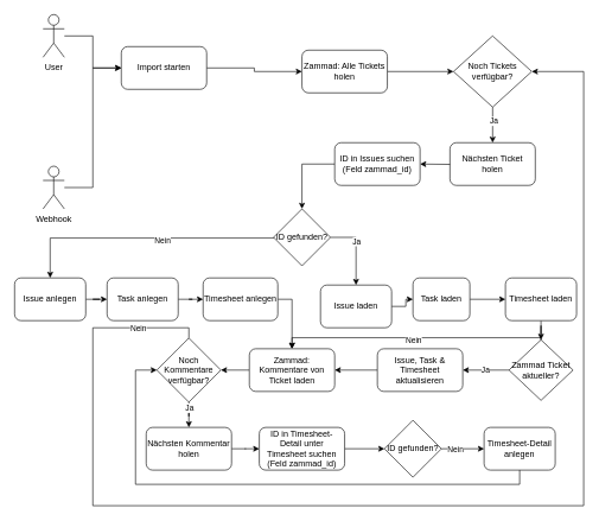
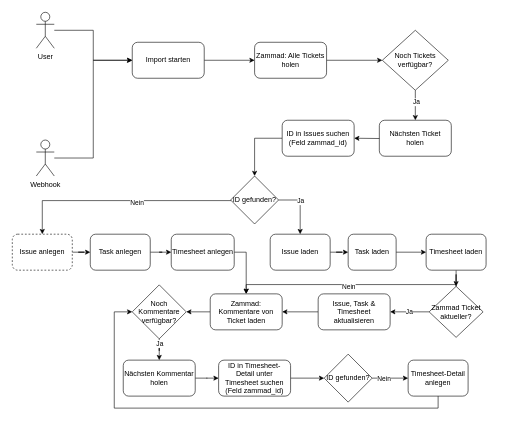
  <mxCell id="0" />
  <mxCell id="1" parent="0" />
  <mxCell id="2" style="edgeStyle=orthogonalEdgeStyle;rounded=0;orthogonalLoop=1;jettySize=auto;html=1;" edge="1" parent="1" source="3" target="5"><mxGeometry relative="1" as="geometry" /></mxCell>
  <mxCell id="3" value="User" style="shape=umlActor;verticalLabelPosition=bottom;verticalAlign=top;html=1;outlineConnect=0;" vertex="1" parent="1"><mxGeometry x="60" y="20" width="30" height="60" as="geometry" /></mxCell>
  <mxCell id="4" style="edgeStyle=orthogonalEdgeStyle;rounded=0;orthogonalLoop=1;jettySize=auto;html=1;" edge="1" parent="1" source="5" target="7"><mxGeometry relative="1" as="geometry" /></mxCell>
- <mxCell id="5" value="Import starten" style="rounded=1;whiteSpace=wrap;html=1;" vertex="1" parent="1"><mxGeometry x="170" y="65" width="120" height="60" as="geometry" /></mxCell>
+ <mxCell id="5" value="Import starten" style="rounded=1;whiteSpace=wrap;html=1;" vertex="1" parent="1"><mxGeometry x="220" y="70" width="120" height="60" as="geometry" /></mxCell>
  <mxCell id="6" style="edgeStyle=orthogonalEdgeStyle;rounded=0;orthogonalLoop=1;jettySize=auto;html=1;" edge="1" parent="1" source="7" target="10"><mxGeometry relative="1" as="geometry" /></mxCell>
  <mxCell id="7" value="Zammad: Alle Tickets holen" style="rounded=1;whiteSpace=wrap;html=1;" vertex="1" parent="1"><mxGeometry x="424" y="70" width="120" height="60" as="geometry" /></mxCell>
  <mxCell id="8" style="edgeStyle=orthogonalEdgeStyle;rounded=0;orthogonalLoop=1;jettySize=auto;html=1;entryX=0.5;entryY=0;entryDx=0;entryDy=0;" edge="1" parent="1" source="10" target="12"><mxGeometry relative="1" as="geometry" /></mxCell>
  <mxCell id="9" value="Ja" style="edgeLabel;html=1;align=center;verticalAlign=middle;resizable=0;points=[];" vertex="1" connectable="0" parent="8"><mxGeometry x="-0.24" y="1" relative="1" as="geometry"><mxPoint as="offset" /></mxGeometry></mxCell>
  <mxCell id="10" value="Noch Tickets verfügbar?" style="rhombus;whiteSpace=wrap;html=1;" vertex="1" parent="1"><mxGeometry x="637" y="50" width="110" height="100" as="geometry" /></mxCell>
  <mxCell id="11" style="edgeStyle=orthogonalEdgeStyle;rounded=0;orthogonalLoop=1;jettySize=auto;html=1;entryX=1;entryY=0.5;entryDx=0;entryDy=0;exitX=0;exitY=0.5;exitDx=0;exitDy=0;" edge="1" parent="1" target="14"><mxGeometry relative="1" as="geometry"><mxPoint x="681" y="230" as="sourcePoint" /></mxGeometry></mxCell>
  <mxCell id="12" value="Nächsten Ticket holen" style="rounded=1;whiteSpace=wrap;html=1;" vertex="1" parent="1"><mxGeometry x="632" y="200" width="120" height="60" as="geometry" /></mxCell>
  <mxCell id="13" style="edgeStyle=orthogonalEdgeStyle;rounded=0;orthogonalLoop=1;jettySize=auto;html=1;" edge="1" parent="1" source="14" target="19"><mxGeometry relative="1" as="geometry"><Array as="points"><mxPoint x="424" y="230" /></Array></mxGeometry></mxCell>
  <mxCell id="14" value="ID in Issues suchen (Feld zammad_id)" style="rounded=1;whiteSpace=wrap;html=1;" vertex="1" parent="1"><mxGeometry x="470" y="200" width="120" height="60" as="geometry" /></mxCell>
  <mxCell id="15" style="edgeStyle=orthogonalEdgeStyle;rounded=0;orthogonalLoop=1;jettySize=auto;html=1;entryX=0.5;entryY=0;entryDx=0;entryDy=0;" edge="1" parent="1" source="19" target="21"><mxGeometry relative="1" as="geometry"><Array as="points"><mxPoint x="70" y="334" /></Array></mxGeometry></mxCell>
  <mxCell id="16" value="Nein" style="edgeLabel;html=1;align=center;verticalAlign=middle;resizable=0;points=[];" vertex="1" connectable="0" parent="15"><mxGeometry x="-0.147" y="2" relative="1" as="geometry"><mxPoint as="offset" /></mxGeometry></mxCell>
  <mxCell id="17" style="edgeStyle=orthogonalEdgeStyle;rounded=0;orthogonalLoop=1;jettySize=auto;html=1;entryX=0.5;entryY=0;entryDx=0;entryDy=0;" edge="1" parent="1" source="19" target="23"><mxGeometry relative="1" as="geometry"><Array as="points"><mxPoint x="500" y="333" /></Array></mxGeometry></mxCell>
  <mxCell id="18" value="Ja" style="edgeLabel;html=1;align=center;verticalAlign=middle;resizable=0;points=[];" vertex="1" connectable="0" parent="17"><mxGeometry x="-0.204" relative="1" as="geometry"><mxPoint as="offset" /></mxGeometry></mxCell>
  <mxCell id="19" value="ID gefunden?" style="rhombus;whiteSpace=wrap;html=1;" vertex="1" parent="1"><mxGeometry x="384" y="293" width="80" height="80" as="geometry" /></mxCell>
  <mxCell id="20" style="edgeStyle=orthogonalEdgeStyle;rounded=0;orthogonalLoop=1;jettySize=auto;html=1;entryX=0;entryY=0.5;entryDx=0;entryDy=0;" edge="1" parent="1" source="21" target="25"><mxGeometry relative="1" as="geometry" /></mxCell>
- <mxCell id="21" value="Issue anlegen" style="rounded=1;whiteSpace=wrap;html=1;" vertex="1" parent="1"><mxGeometry x="20" y="390" width="100" height="60" as="geometry" /></mxCell>
+ <mxCell id="21" value="Issue anlegen" style="rounded=1;whiteSpace=wrap;html=1;dashed=1;" vertex="1" parent="1"><mxGeometry x="20" y="390" width="100" height="60" as="geometry" /></mxCell>
  <mxCell id="22" style="edgeStyle=orthogonalEdgeStyle;rounded=0;orthogonalLoop=1;jettySize=auto;html=1;entryX=0;entryY=0.5;entryDx=0;entryDy=0;" edge="1" parent="1" source="23" target="27"><mxGeometry relative="1" as="geometry" /></mxCell>
- <mxCell id="23" value="Issue laden" style="rounded=1;whiteSpace=wrap;html=1;" vertex="1" parent="1"><mxGeometry x="450" y="400" width="100" height="60" as="geometry" /></mxCell>
+ <mxCell id="23" value="Issue laden" style="rounded=1;whiteSpace=wrap;html=1;" vertex="1" parent="1"><mxGeometry x="450" y="390" width="100" height="60" as="geometry" /></mxCell>
  <mxCell id="24" style="edgeStyle=orthogonalEdgeStyle;rounded=0;orthogonalLoop=1;jettySize=auto;html=1;entryX=0;entryY=0.5;entryDx=0;entryDy=0;" edge="1" parent="1" source="25" target="37"><mxGeometry relative="1" as="geometry" /></mxCell>
  <mxCell id="25" value="Task anlegen" style="rounded=1;whiteSpace=wrap;html=1;" vertex="1" parent="1"><mxGeometry x="150" y="390" width="100" height="60" as="geometry" /></mxCell>
  <mxCell id="26" style="edgeStyle=orthogonalEdgeStyle;rounded=0;orthogonalLoop=1;jettySize=auto;html=1;entryX=0;entryY=0.5;entryDx=0;entryDy=0;" edge="1" parent="1" source="27" target="39"><mxGeometry relative="1" as="geometry" /></mxCell>
  <mxCell id="27" value="Task laden" style="rounded=1;whiteSpace=wrap;html=1;" vertex="1" parent="1"><mxGeometry x="580" y="390" width="80" height="60" as="geometry" /></mxCell>
  <mxCell id="28" value="Ja" style="edgeStyle=orthogonalEdgeStyle;rounded=0;orthogonalLoop=1;jettySize=auto;html=1;entryX=1;entryY=0.5;entryDx=0;entryDy=0;" edge="1" parent="1" source="31" target="33"><mxGeometry relative="1" as="geometry" /></mxCell>
  <mxCell id="29" style="edgeStyle=orthogonalEdgeStyle;rounded=0;orthogonalLoop=1;jettySize=auto;html=1;entryX=0.5;entryY=0;entryDx=0;entryDy=0;" edge="1" parent="1" target="46"><mxGeometry relative="1" as="geometry"><mxPoint x="410" y="483.5" as="targetPoint" /><mxPoint x="760" y="480" as="sourcePoint" /><Array as="points"><mxPoint x="410" y="474" /></Array></mxGeometry></mxCell>
  <mxCell id="30" value="Nein" style="edgeLabel;html=1;align=center;verticalAlign=middle;resizable=0;points=[];" vertex="1" connectable="0" parent="29"><mxGeometry x="0.003" y="3" relative="1" as="geometry"><mxPoint as="offset" /></mxGeometry></mxCell>
  <mxCell id="31" value="Zammad Ticket aktueller?" style="rhombus;whiteSpace=wrap;html=1;" vertex="1" parent="1"><mxGeometry x="715" y="477" width="90" height="85" as="geometry" /></mxCell>
  <mxCell id="32" style="edgeStyle=orthogonalEdgeStyle;rounded=0;orthogonalLoop=1;jettySize=auto;html=1;entryX=1;entryY=0.5;entryDx=0;entryDy=0;" edge="1" parent="1" source="33" target="46"><mxGeometry relative="1" as="geometry" /></mxCell>
  <mxCell id="33" value="Issue, Task &amp;amp; Timesheet aktualisieren" style="rounded=1;whiteSpace=wrap;html=1;" vertex="1" parent="1"><mxGeometry x="530" y="489.5" width="120" height="60" as="geometry" /></mxCell>
  <mxCell id="34" style="edgeStyle=orthogonalEdgeStyle;rounded=0;orthogonalLoop=1;jettySize=auto;html=1;entryX=0;entryY=0.5;entryDx=0;entryDy=0;" edge="1" parent="1" source="35" target="5"><mxGeometry relative="1" as="geometry" /></mxCell>
  <mxCell id="35" value="Webhook" style="shape=umlActor;verticalLabelPosition=bottom;verticalAlign=top;html=1;outlineConnect=0;" vertex="1" parent="1"><mxGeometry x="60" y="233" width="30" height="60" as="geometry" /></mxCell>
  <mxCell id="36" style="edgeStyle=orthogonalEdgeStyle;rounded=0;orthogonalLoop=1;jettySize=auto;html=1;entryX=0.5;entryY=0;entryDx=0;entryDy=0;" edge="1" parent="1" source="37" target="46"><mxGeometry relative="1" as="geometry"><Array as="points"><mxPoint x="410" y="420" /></Array></mxGeometry></mxCell>
  <mxCell id="37" value="Timesheet anlegen" style="rounded=1;whiteSpace=wrap;html=1;" vertex="1" parent="1"><mxGeometry x="285" y="390" width="105" height="60" as="geometry" /></mxCell>
  <mxCell id="38" style="edgeStyle=orthogonalEdgeStyle;rounded=0;orthogonalLoop=1;jettySize=auto;html=1;entryX=0.5;entryY=0;entryDx=0;entryDy=0;" edge="1" parent="1" source="39" target="31"><mxGeometry relative="1" as="geometry" /></mxCell>
  <mxCell id="39" value="Timesheet laden" style="rounded=1;whiteSpace=wrap;html=1;" vertex="1" parent="1"><mxGeometry x="710" y="390" width="100" height="60" as="geometry" /></mxCell>
  <mxCell id="40" style="edgeStyle=orthogonalEdgeStyle;rounded=0;orthogonalLoop=1;jettySize=auto;html=1;" edge="1" parent="1" source="44" target="48"><mxGeometry relative="1" as="geometry" /></mxCell>
  <mxCell id="41" value="Ja" style="edgeLabel;html=1;align=center;verticalAlign=middle;resizable=0;points=[];" vertex="1" connectable="0" parent="40"><mxGeometry x="-0.647" relative="1" as="geometry"><mxPoint as="offset" /></mxGeometry></mxCell>
- <mxCell id="42" style="edgeStyle=orthogonalEdgeStyle;rounded=0;orthogonalLoop=1;jettySize=auto;html=1;entryX=1;entryY=0.5;entryDx=0;entryDy=0;" edge="1" parent="1" source="44" target="10"><mxGeometry relative="1" as="geometry"><Array as="points"><mxPoint x="265" y="460" /><mxPoint x="130" y="460" /><mxPoint x="130" y="710" /><mxPoint x="820" y="710" /><mxPoint x="820" y="100" /></Array></mxGeometry></mxCell>
- <mxCell id="43" value="Nein" style="edgeLabel;html=1;align=center;verticalAlign=middle;resizable=0;points=[];" vertex="1" connectable="0" parent="42"><mxGeometry x="-0.903" y="1" relative="1" as="geometry"><mxPoint as="offset" /></mxGeometry></mxCell>
  <mxCell id="44" value="Noch Kommentare verfügbar?" style="rhombus;whiteSpace=wrap;html=1;" vertex="1" parent="1"><mxGeometry x="220" y="474.5" width="90" height="90" as="geometry" /></mxCell>
  <mxCell id="45" style="edgeStyle=orthogonalEdgeStyle;rounded=0;orthogonalLoop=1;jettySize=auto;html=1;entryX=1;entryY=0.5;entryDx=0;entryDy=0;" edge="1" parent="1" source="46" target="44"><mxGeometry relative="1" as="geometry" /></mxCell>
  <mxCell id="46" value="Zammad: Kommentare von Ticket laden" style="rounded=1;whiteSpace=wrap;html=1;" vertex="1" parent="1"><mxGeometry x="350" y="489.5" width="120" height="60" as="geometry" /></mxCell>
  <mxCell id="47" style="edgeStyle=orthogonalEdgeStyle;rounded=0;orthogonalLoop=1;jettySize=auto;html=1;entryX=0;entryY=0.5;entryDx=0;entryDy=0;" edge="1" parent="1" source="48" target="50"><mxGeometry relative="1" as="geometry" /></mxCell>
  <mxCell id="48" value="Nächsten Kommentar holen" style="rounded=1;whiteSpace=wrap;html=1;" vertex="1" parent="1"><mxGeometry x="205" y="600" width="120" height="60" as="geometry" /></mxCell>
  <mxCell id="49" style="edgeStyle=orthogonalEdgeStyle;rounded=0;orthogonalLoop=1;jettySize=auto;html=1;entryX=0;entryY=0.5;entryDx=0;entryDy=0;" edge="1" parent="1" source="50" target="51"><mxGeometry relative="1" as="geometry" /></mxCell>
  <mxCell id="50" value="ID in Timesheet-Detail unter Timesheet suchen (Feld zammad_id)" style="rounded=1;whiteSpace=wrap;html=1;" vertex="1" parent="1"><mxGeometry x="364" y="600" width="120" height="60" as="geometry" /></mxCell>
  <mxCell id="51" value="ID gefunden?" style="rhombus;whiteSpace=wrap;html=1;" vertex="1" parent="1"><mxGeometry x="540" y="590" width="80" height="80" as="geometry" /></mxCell>
  <mxCell id="52" value="" style="edgeStyle=orthogonalEdgeStyle;rounded=0;orthogonalLoop=1;jettySize=auto;html=1;" edge="1" parent="1" source="51" target="55"><mxGeometry relative="1" as="geometry"><mxPoint x="680" y="680" as="targetPoint" /><mxPoint x="620" y="630" as="sourcePoint" /></mxGeometry></mxCell>
  <mxCell id="53" value="Nein" style="edgeLabel;html=1;align=center;verticalAlign=middle;resizable=0;points=[];" vertex="1" connectable="0" parent="52"><mxGeometry x="-0.359" y="-1" relative="1" as="geometry"><mxPoint as="offset" /></mxGeometry></mxCell>
  <mxCell id="54" style="edgeStyle=orthogonalEdgeStyle;rounded=0;orthogonalLoop=1;jettySize=auto;html=1;entryX=0;entryY=0.5;entryDx=0;entryDy=0;" edge="1" parent="1" source="55" target="44"><mxGeometry relative="1" as="geometry"><Array as="points"><mxPoint x="730" y="680" /><mxPoint x="190" y="680" /><mxPoint x="190" y="520" /></Array></mxGeometry></mxCell>
  <mxCell id="55" value="Timesheet-Detail anlegen" style="rounded=1;whiteSpace=wrap;html=1;" vertex="1" parent="1"><mxGeometry x="680" y="600" width="100" height="60" as="geometry" /></mxCell>
